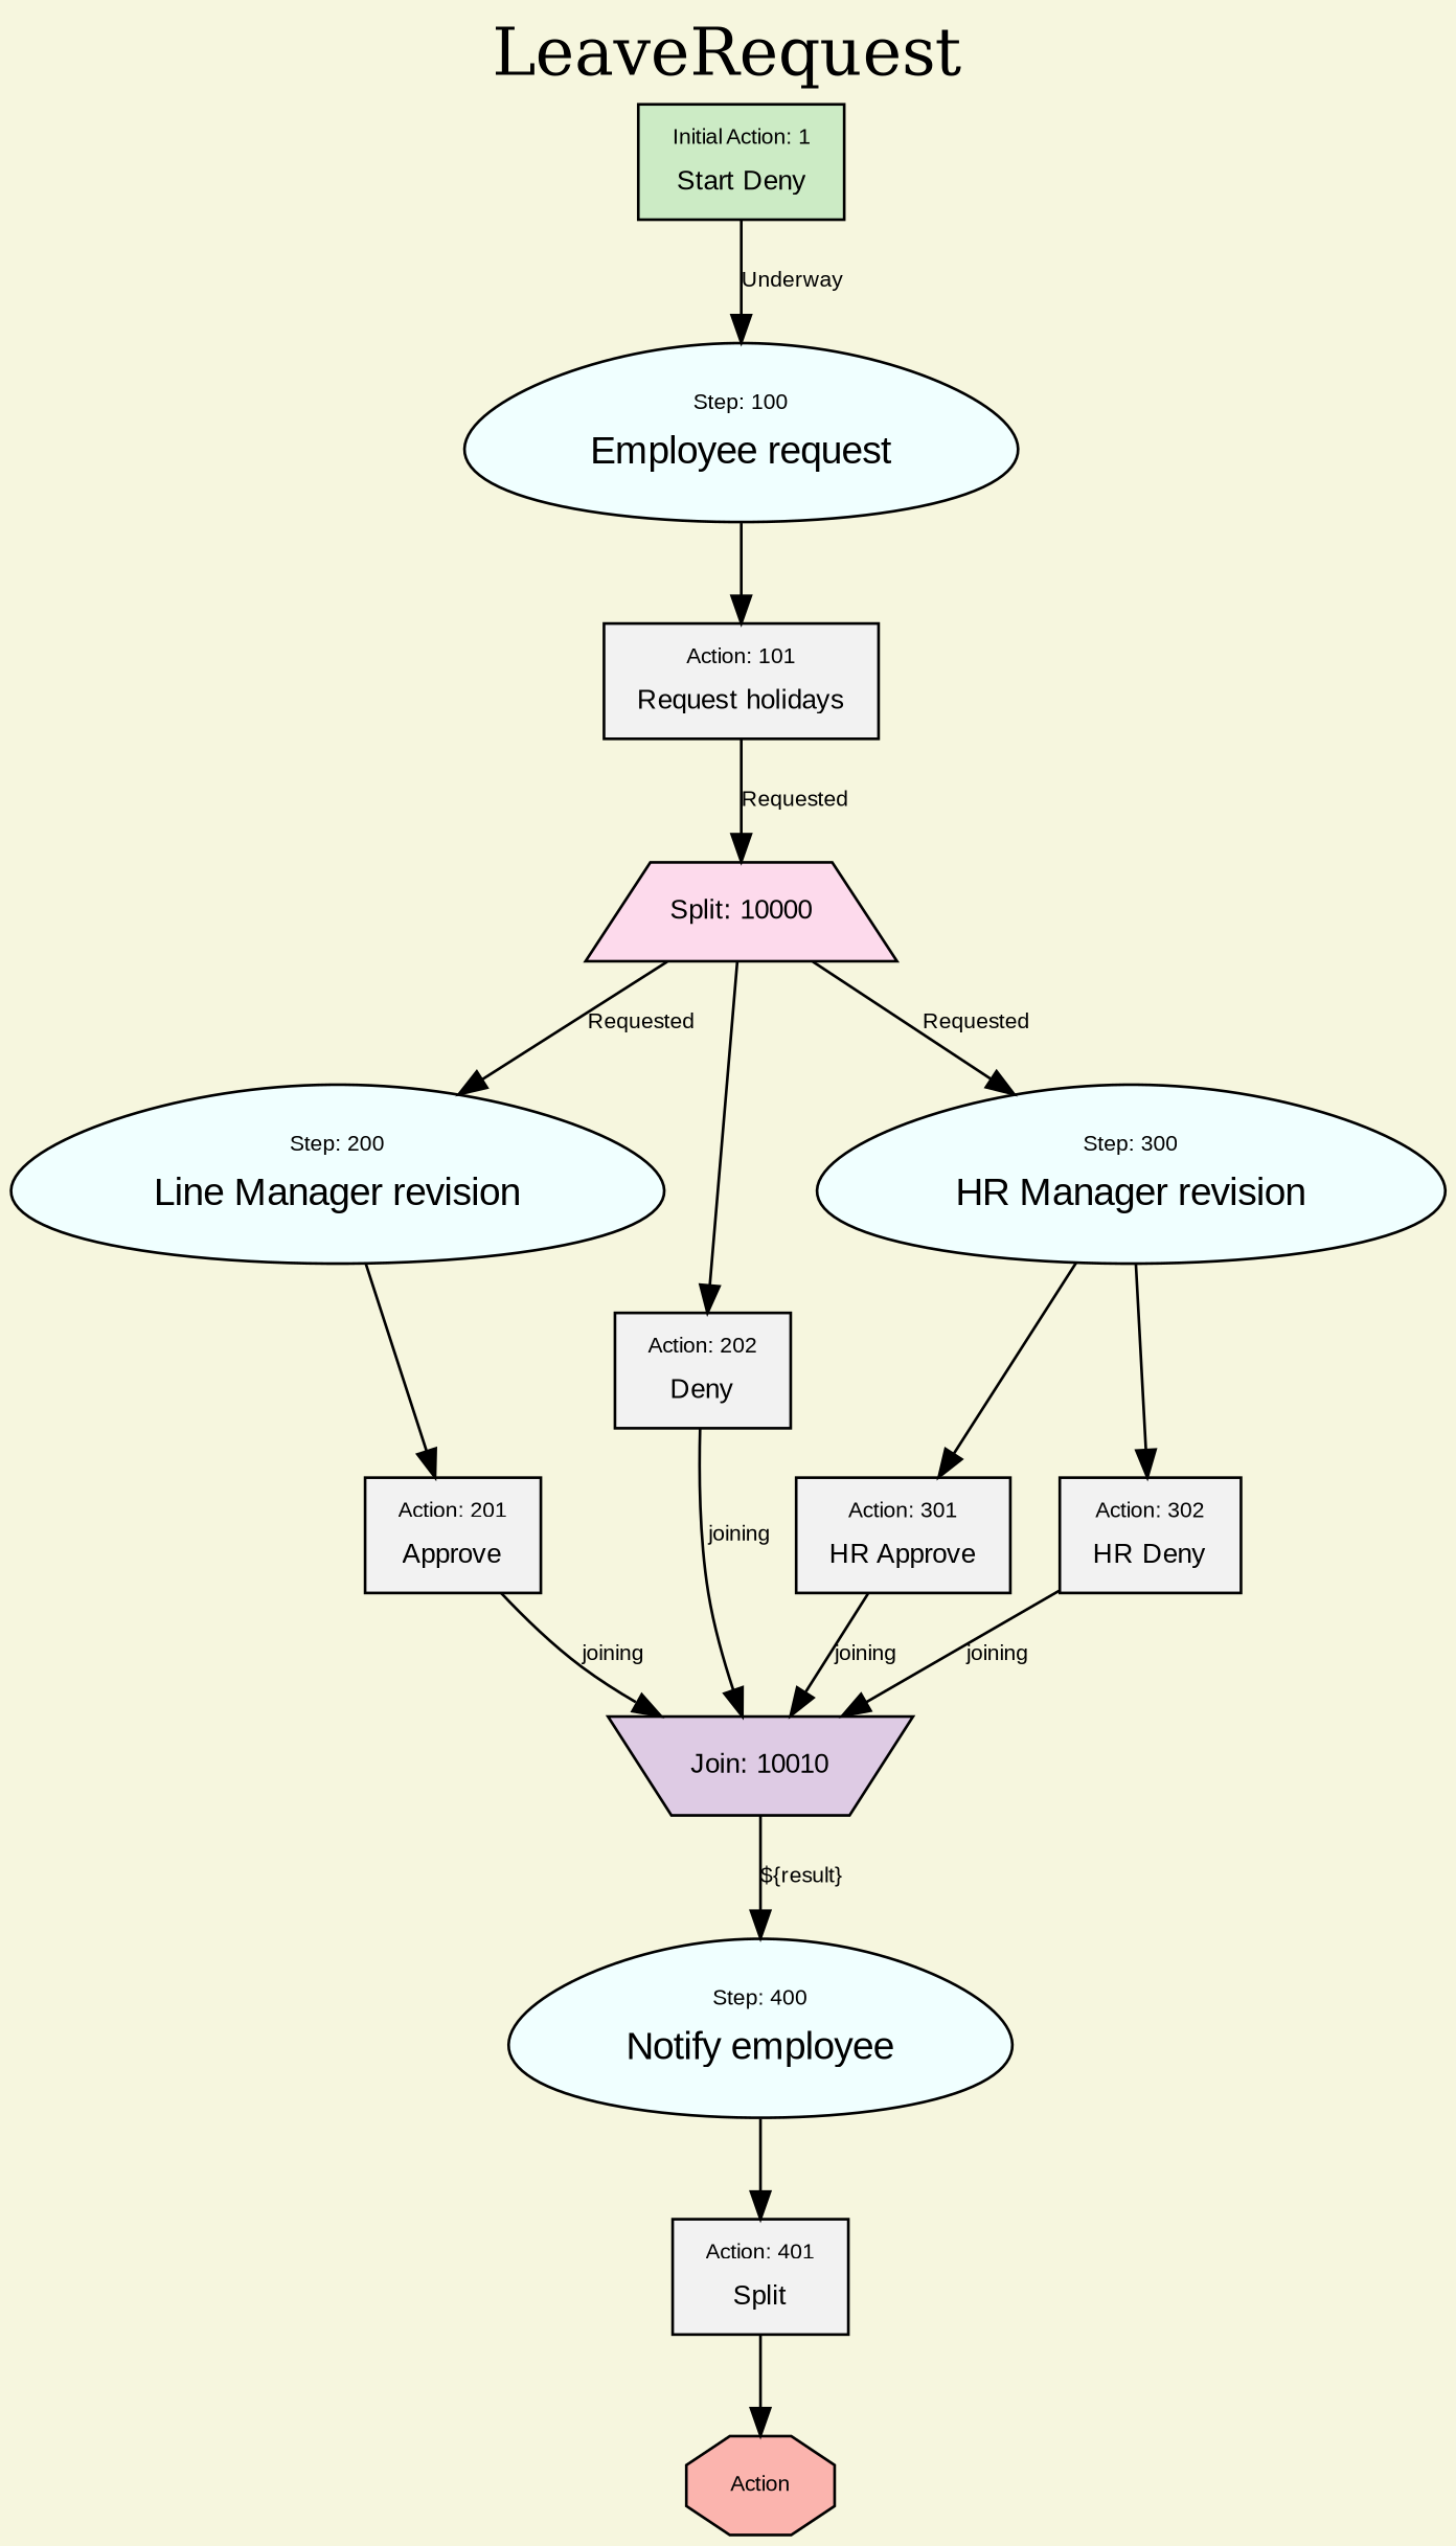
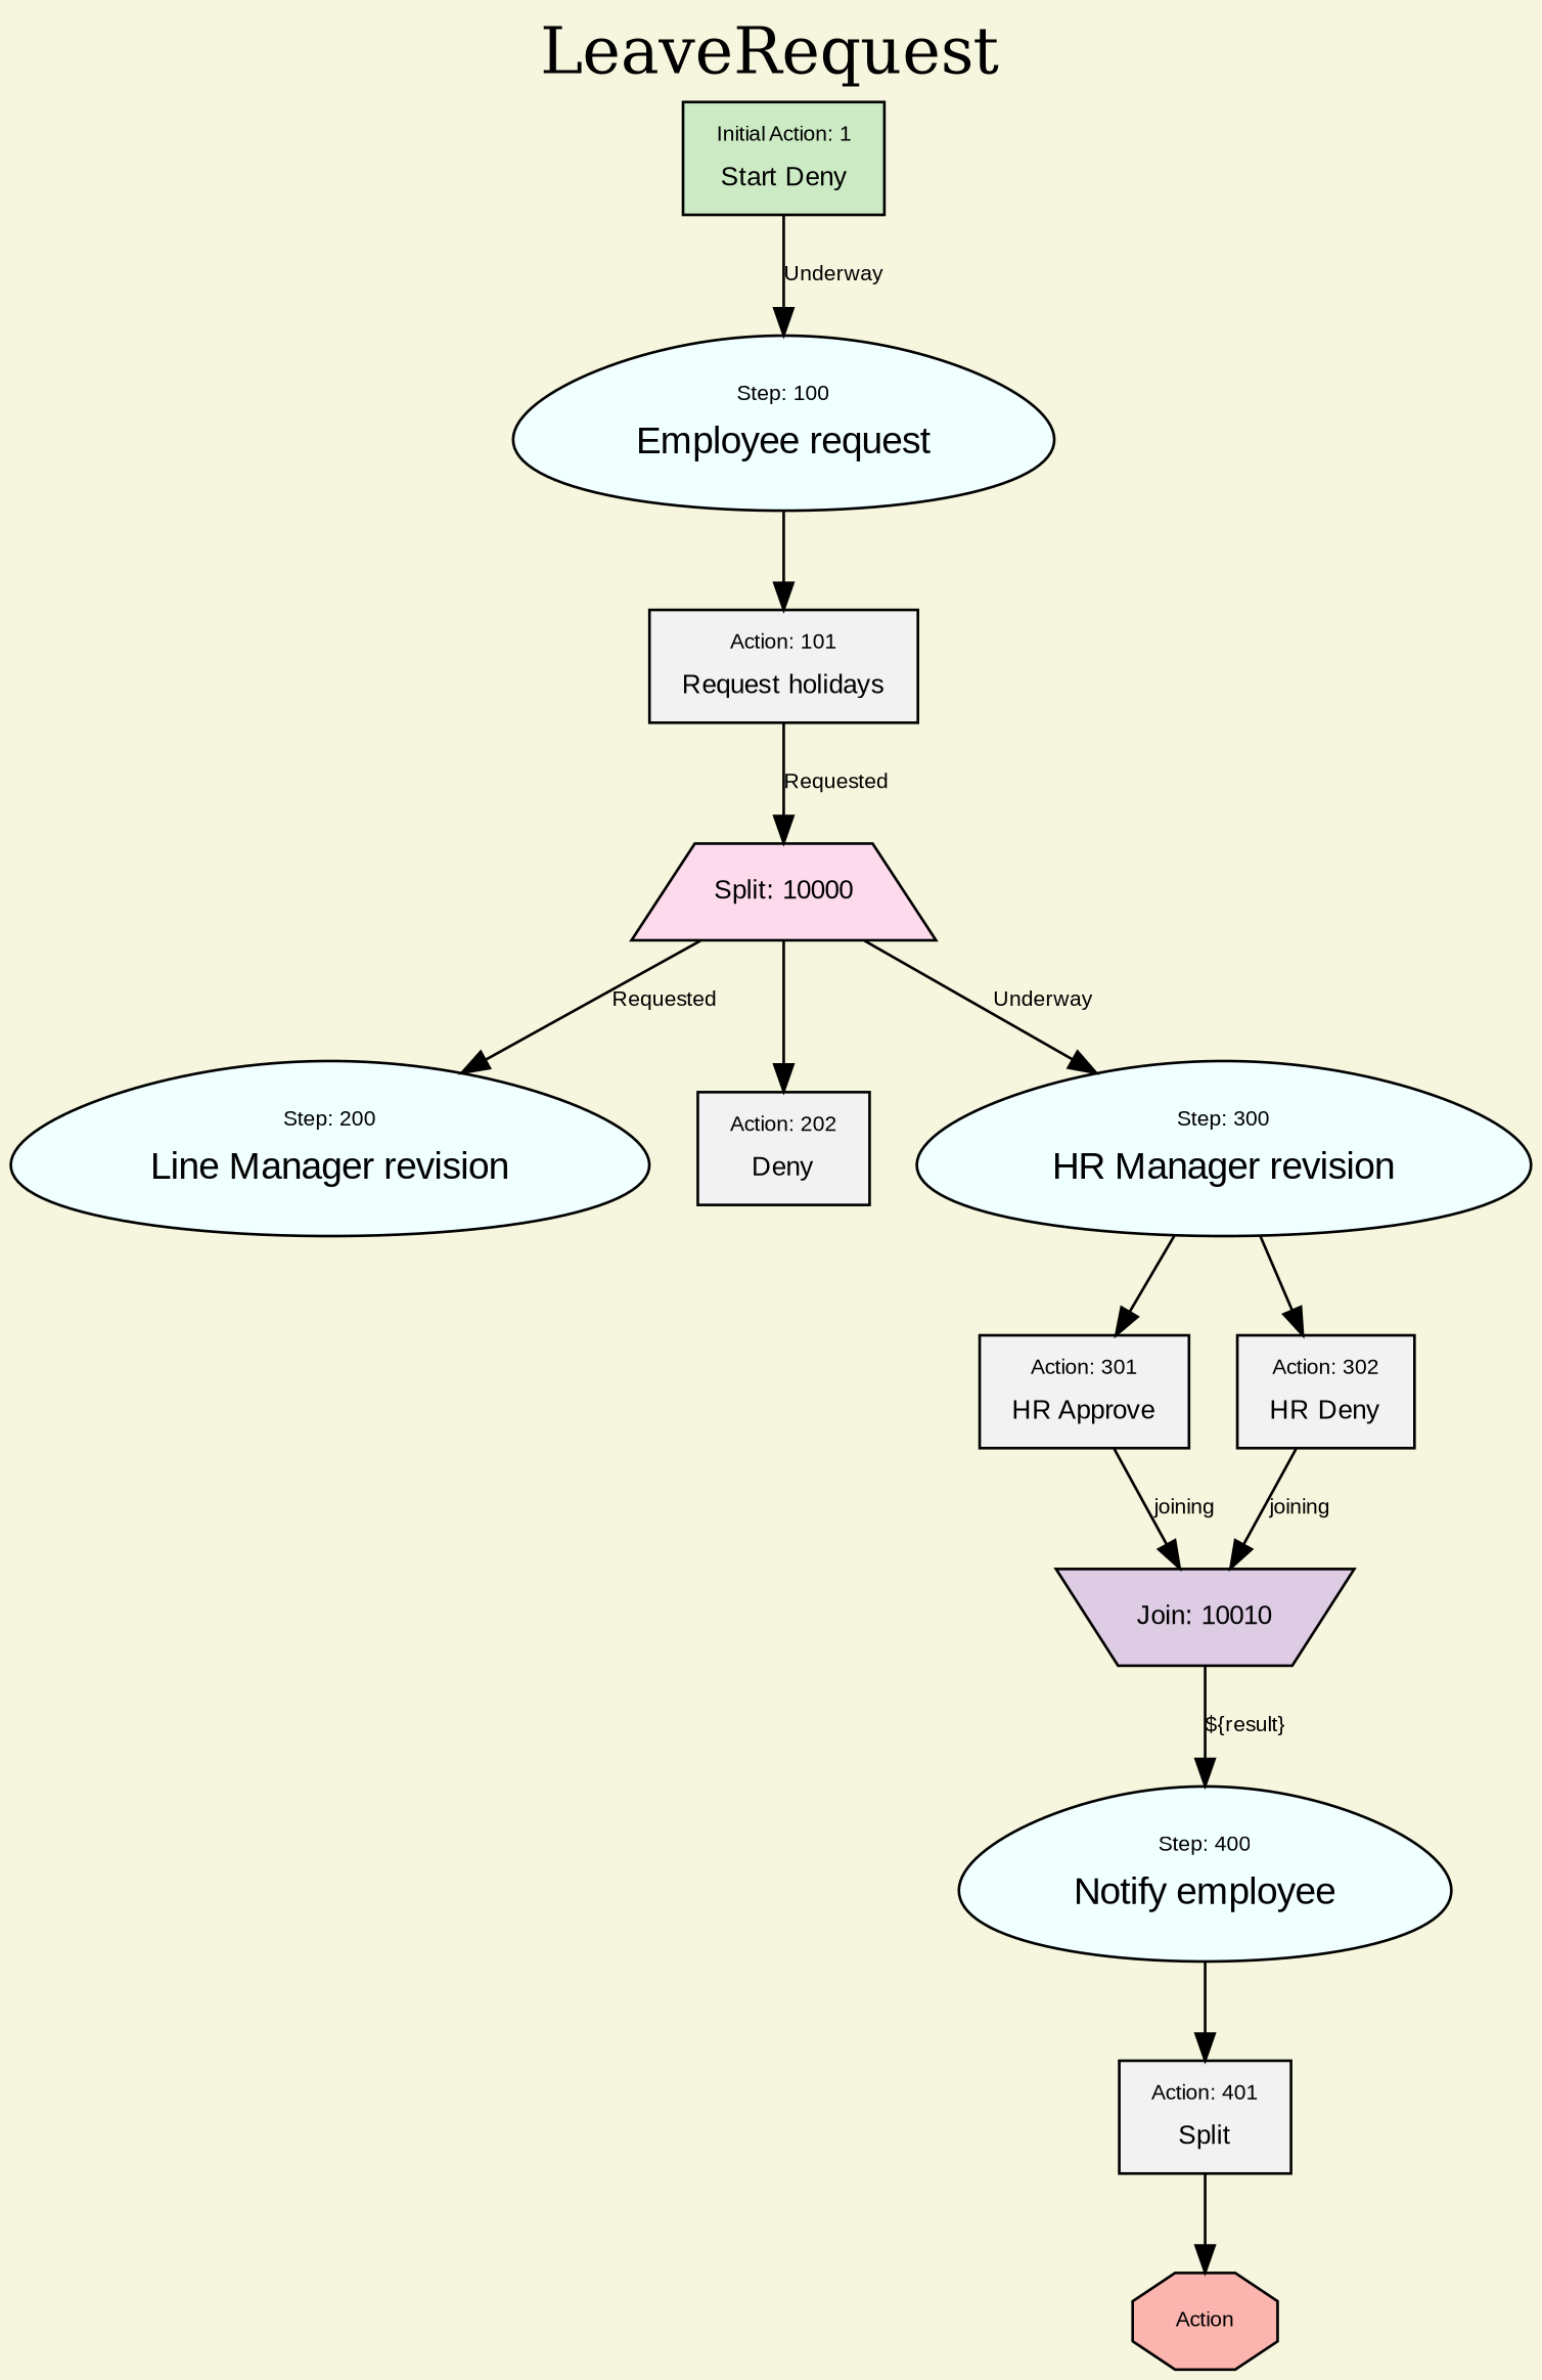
  digraph {
    bgcolor="#f6f6DE"
    fontsize=24
    label=LeaveRequest
    labeljust=center
    labelloc=top
    node [color=black fillcolor="#f2f2f2" fontcolor=black fontname=Arial fontsize=10 shape=box style=filled]
    edge [arrowtype=normal fontname=Arial fontsize=8]
    n1 [fillcolor="#ccebc5" label=<<table border='0'><tr><td><font point-size='8.0'>Initial Action: 1</font></td></tr><tr><td>Start Deny</td></tr></table>>]
    n2 [fillcolor="#f0ffff" fontsize=14 label=<<table border='0'><tr><td><font point-size='8.0'>Step: 100</font></td></tr><tr><td>Employee request</td></tr></table>> shape=egg]
    n3 [label=<<table border='0'><tr><td><font point-size='8.0'>Action: 101</font></td></tr><tr><td>Request holidays</td></tr></table>>]
    n4 [fillcolor="#fddaec" label="Split: 10000" shape=trapezium]
    n5 [fillcolor="#f0ffff" fontsize=14 label=<<table border='0'><tr><td><font point-size='8.0'>Step: 200</font></td></tr><tr><td>Line Manager revision</td></tr></table>> shape=egg]
    n6 [label=<<table border='0'><tr><td><font point-size='8.0'>Action: 202</font></td></tr><tr><td>Deny</td></tr></table>>]
    n7 [fillcolor="#f0ffff" fontsize=14 label=<<table border='0'><tr><td><font point-size='8.0'>Step: 300</font></td></tr><tr><td>HR Manager revision</td></tr></table>> shape=egg]
-   n8 [label=<<table border='0'><tr><td><font point-size='8.0'>Action: 201</font></td></tr><tr><td>Approve</td></tr></table>>]
    n9 [fillcolor="#decbe4" label="Join: 10010" shape=invtrapezium]
    n10 [fillcolor="#f0ffff" fontsize=14 label=<<table border='0'><tr><td><font point-size='8.0'>Step: 400</font></td></tr><tr><td>Notify employee</td></tr></table>> shape=egg]
    n11 [label=<<table border='0'><tr><td><font point-size='8.0'>Action: 301</font></td></tr><tr><td>HR Approve</td></tr></table>>]
    n12 [label=<<table border='0'><tr><td><font point-size='8.0'>Action: 302</font></td></tr><tr><td>HR Deny</td></tr></table>>]
    n13 [label=<<table border='0'><tr><td><font point-size='8.0'>Action: 401</font></td></tr><tr><td>Split</td></tr></table>>]
    n14 [fillcolor="#fbb4ae" fontsize=8 label=Action shape=octagon]
    n1 -> n2 [label=Underway]
    n2 -> n3
    n3 -> n4 [label=Requested]
    n4 -> n5 [label=Requested]
    n4 -> n6
-   n4 -> n7 [label=Requested]
-   n5 -> n8
-   n6 -> n9 [label=joining]
+   n4 -> n7 [label=Underway]
    n7 -> n11
    n7 -> n12
-   n8 -> n9 [label=joining]
    n9 -> n10 [label="${result}"]
    n10 -> n13
    n11 -> n9 [label=joining]
    n12 -> n9 [label=joining]
    n13 -> n14
  }
